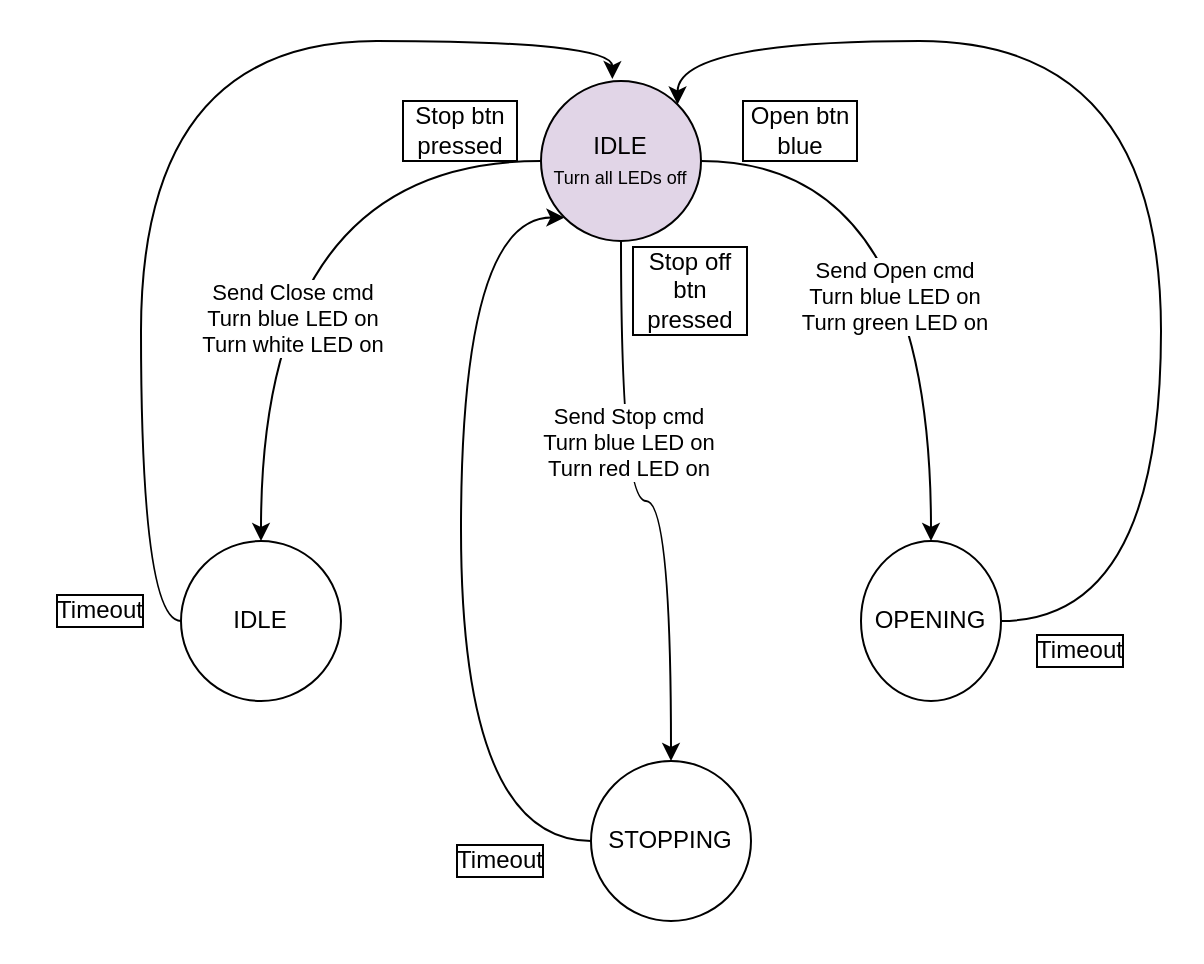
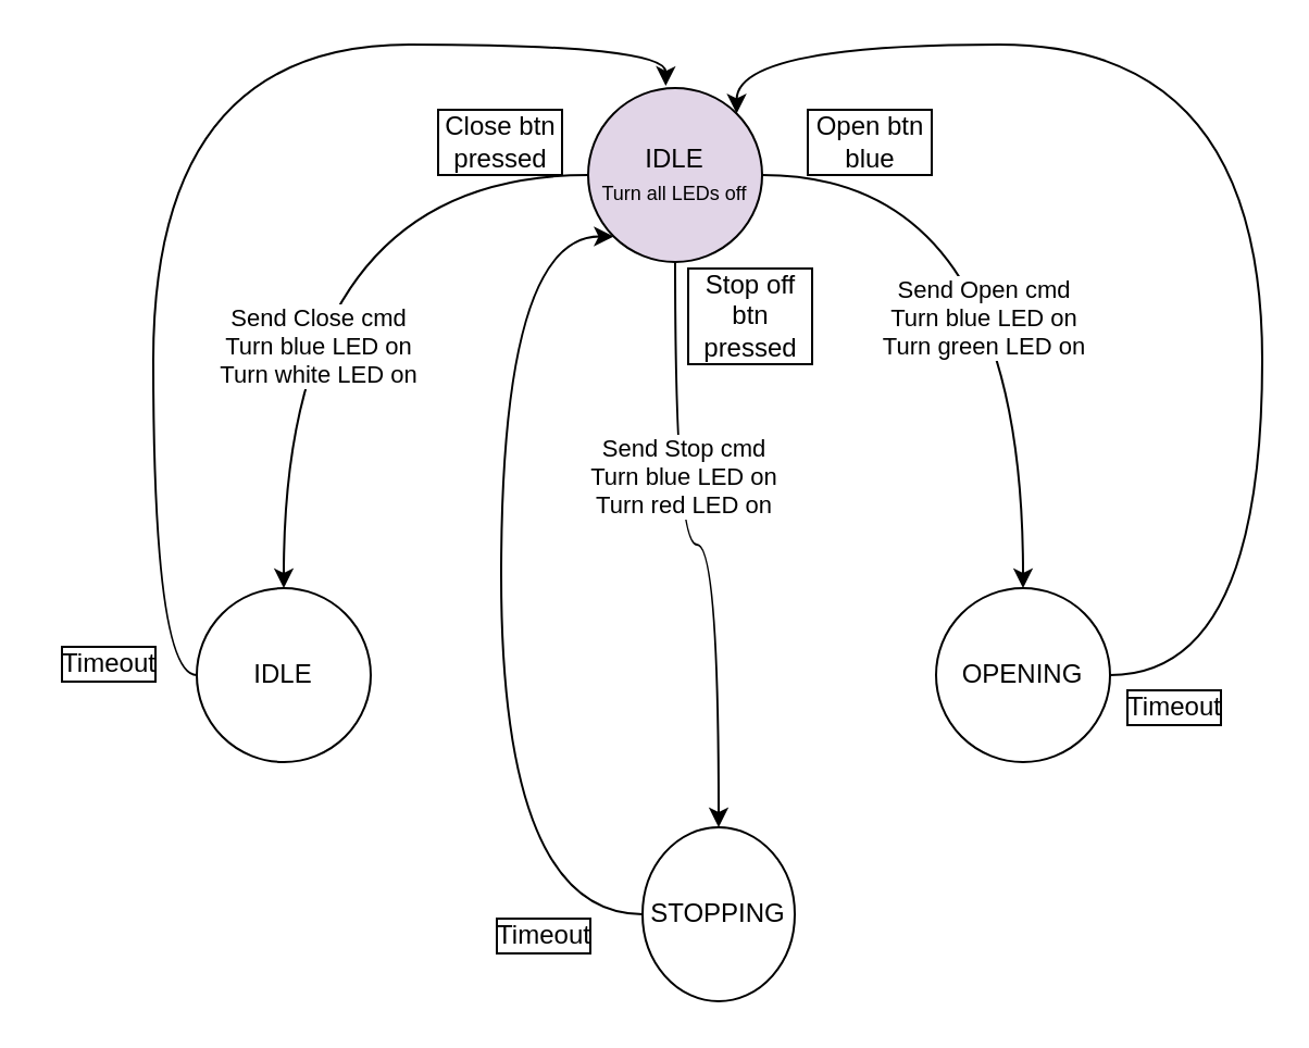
  <mxCell id="0" />
  <mxCell id="1" parent="0" />
  <mxCell id="2" style="edgeStyle=orthogonalEdgeStyle;rounded=0;orthogonalLoop=1;jettySize=auto;html=1;curved=1;" edge="1" parent="1" source="9" target="11"><mxGeometry relative="1" as="geometry" /></mxCell>
  <mxCell id="3" value="Send Open cmd&lt;br&gt;Turn blue LED on&lt;br&gt;Turn green LED on" style="edgeLabel;html=1;align=center;verticalAlign=middle;resizable=0;points=[];" vertex="1" connectable="0" parent="2"><mxGeometry x="0.194" y="-19" relative="1" as="geometry"><mxPoint as="offset" /></mxGeometry></mxCell>
  <mxCell id="4" style="edgeStyle=orthogonalEdgeStyle;curved=1;rounded=0;orthogonalLoop=1;jettySize=auto;html=1;entryX=0.5;entryY=0;entryDx=0;entryDy=0;" edge="1" parent="1" source="9" target="13"><mxGeometry relative="1" as="geometry" /></mxCell>
  <mxCell id="5" value="&lt;span style=&quot;color: rgba(0, 0, 0, 0); font-family: monospace; font-size: 0px; text-align: start; background-color: rgb(248, 249, 250);&quot;&gt;%3CmxGraphModel%3E%3Croot%3E%3CmxCell%20id%3D%220%22%2F%3E%3CmxCell%20id%3D%221%22%20parent%3D%220%22%2F%3E%3CmxCell%20id%3D%222%22%20value%3D%22Send%20Open%20cmd%26lt%3Bbr%26gt%3BTurn%20green%20LED%20on%22%20style%3D%22edgeLabel%3Bhtml%3D1%3Balign%3Dcenter%3BverticalAlign%3Dmiddle%3Bresizable%3D0%3Bpoints%3D%5B%5D%3B%22%20vertex%3D%221%22%20connectable%3D%220%22%20parent%3D%221%22%3E%3CmxGeometry%20x%3D%22541%22%20y%3D%22265%22%20as%3D%22geometry%22%2F%3E%3C%2FmxCell%3E%3C%2Froot%3E%3C%2FmxGraphModel%3Send&lt;/span&gt;" style="edgeLabel;html=1;align=center;verticalAlign=middle;resizable=0;points=[];" vertex="1" connectable="0" parent="4"><mxGeometry x="0.333" y="19" relative="1" as="geometry"><mxPoint as="offset" /></mxGeometry></mxCell>
  <mxCell id="6" value="Send Close cmd&lt;br&gt;Turn blue LED on&lt;br&gt;Turn white LED on" style="edgeLabel;html=1;align=center;verticalAlign=middle;resizable=0;points=[];" vertex="1" connectable="0" parent="4"><mxGeometry x="0.321" y="15" relative="1" as="geometry"><mxPoint as="offset" /></mxGeometry></mxCell>
  <mxCell id="7" style="edgeStyle=orthogonalEdgeStyle;curved=1;rounded=0;orthogonalLoop=1;jettySize=auto;html=1;entryX=0.5;entryY=0;entryDx=0;entryDy=0;" edge="1" parent="1" source="9" target="15"><mxGeometry relative="1" as="geometry" /></mxCell>
  <mxCell id="8" value="Send Stop cmd&lt;br&gt;Turn blue LED on&lt;br&gt;Turn red LED on" style="edgeLabel;html=1;align=center;verticalAlign=middle;resizable=0;points=[];" vertex="1" connectable="0" parent="7"><mxGeometry x="-0.297" y="3" relative="1" as="geometry"><mxPoint as="offset" /></mxGeometry></mxCell>
  <mxCell id="9" value="IDLE&lt;br&gt;&lt;font style=&quot;font-size: 9px;&quot;&gt;Turn all LEDs off&lt;/font&gt;" style="ellipse;whiteSpace=wrap;html=1;aspect=fixed;fillColor=#e1d5e7;" vertex="1" parent="1"><mxGeometry x="270" y="40" width="80" height="80" as="geometry" /></mxCell>
  <mxCell id="10" style="edgeStyle=orthogonalEdgeStyle;curved=1;rounded=0;orthogonalLoop=1;jettySize=auto;html=1;entryX=1;entryY=0;entryDx=0;entryDy=0;exitX=1;exitY=0.5;exitDx=0;exitDy=0;" edge="1" parent="1" source="11" target="9"><mxGeometry relative="1" as="geometry"><Array as="points"><mxPoint x="580" y="310" /><mxPoint x="580" y="20" /><mxPoint x="338" y="20" /></Array></mxGeometry></mxCell>
- <mxCell id="11" value="OPENING" style="ellipse;whiteSpace=wrap;html=1;aspect=fixed;" vertex="1" parent="1"><mxGeometry x="430" y="270" width="70" height="80" as="geometry" /></mxCell>
+ <mxCell id="11" value="OPENING" style="ellipse;whiteSpace=wrap;html=1;aspect=fixed;" vertex="1" parent="1"><mxGeometry x="430" y="270" width="80" height="80" as="geometry" /></mxCell>
  <mxCell id="12" style="edgeStyle=orthogonalEdgeStyle;curved=1;rounded=0;orthogonalLoop=1;jettySize=auto;html=1;entryX=0.446;entryY=-0.012;entryDx=0;entryDy=0;entryPerimeter=0;exitX=0;exitY=0.5;exitDx=0;exitDy=0;" edge="1" parent="1" source="13" target="9"><mxGeometry relative="1" as="geometry" /></mxCell>
  <mxCell id="13" value="IDLE" style="ellipse;whiteSpace=wrap;html=1;aspect=fixed;" vertex="1" parent="1"><mxGeometry x="90" y="270" width="80" height="80" as="geometry" /></mxCell>
  <mxCell id="14" style="edgeStyle=orthogonalEdgeStyle;curved=1;rounded=0;orthogonalLoop=1;jettySize=auto;html=1;entryX=0;entryY=1;entryDx=0;entryDy=0;exitX=0;exitY=0.5;exitDx=0;exitDy=0;" edge="1" parent="1" source="15" target="9"><mxGeometry relative="1" as="geometry"><Array as="points"><mxPoint x="230" y="420" /><mxPoint x="230" y="108" /></Array></mxGeometry></mxCell>
- <mxCell id="15" value="STOPPING" style="ellipse;whiteSpace=wrap;html=1;aspect=fixed;" vertex="1" parent="1"><mxGeometry x="295" y="380" width="80" height="80" as="geometry" /></mxCell>
+ <mxCell id="15" value="STOPPING" style="ellipse;whiteSpace=wrap;html=1;aspect=fixed;" vertex="1" parent="1"><mxGeometry x="295" y="380" width="70" height="80" as="geometry" /></mxCell>
  <mxCell id="16" value="Timeout" style="text;html=1;strokeColor=none;fillColor=none;align=center;verticalAlign=middle;whiteSpace=wrap;rounded=0;labelBorderColor=default;" vertex="1" parent="1"><mxGeometry x="510" y="310" width="60" height="30" as="geometry" /></mxCell>
  <mxCell id="17" value="Timeout" style="text;html=1;strokeColor=none;fillColor=none;align=center;verticalAlign=middle;whiteSpace=wrap;rounded=0;labelBorderColor=default;" vertex="1" parent="1"><mxGeometry x="220" y="415" width="60" height="30" as="geometry" /></mxCell>
  <mxCell id="18" value="Timeout" style="text;html=1;strokeColor=none;fillColor=none;align=center;verticalAlign=middle;whiteSpace=wrap;rounded=0;labelBorderColor=default;" vertex="1" parent="1"><mxGeometry x="20" y="290" width="60" height="30" as="geometry" /></mxCell>
  <mxCell id="19" value="Open btn blue" style="text;html=1;strokeColor=none;fillColor=none;align=center;verticalAlign=middle;whiteSpace=wrap;rounded=0;labelBorderColor=default;" vertex="1" parent="1"><mxGeometry x="370" y="50" width="60" height="30" as="geometry" /></mxCell>
- <mxCell id="20" value="Stop btn pressed" style="text;html=1;strokeColor=none;fillColor=none;align=center;verticalAlign=middle;whiteSpace=wrap;rounded=0;labelBorderColor=default;" vertex="1" parent="1"><mxGeometry x="200" y="50" width="60" height="30" as="geometry" /></mxCell>
+ <mxCell id="20" value="Close btn pressed" style="text;html=1;strokeColor=none;fillColor=none;align=center;verticalAlign=middle;whiteSpace=wrap;rounded=0;labelBorderColor=default;" vertex="1" parent="1"><mxGeometry x="200" y="50" width="60" height="30" as="geometry" /></mxCell>
  <mxCell id="21" value="Stop off btn pressed" style="text;html=1;strokeColor=none;fillColor=none;align=center;verticalAlign=middle;whiteSpace=wrap;rounded=0;labelBorderColor=default;" vertex="1" parent="1"><mxGeometry x="315" y="130" width="60" height="30" as="geometry" /></mxCell>
